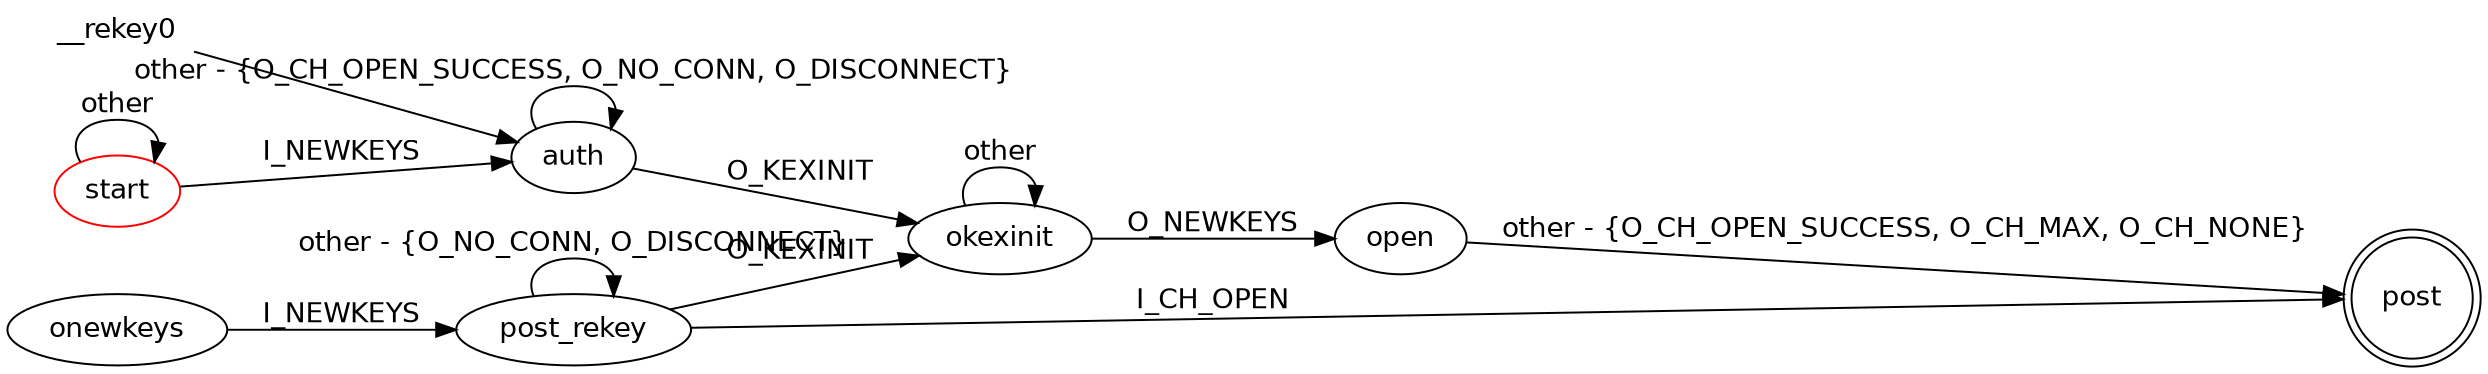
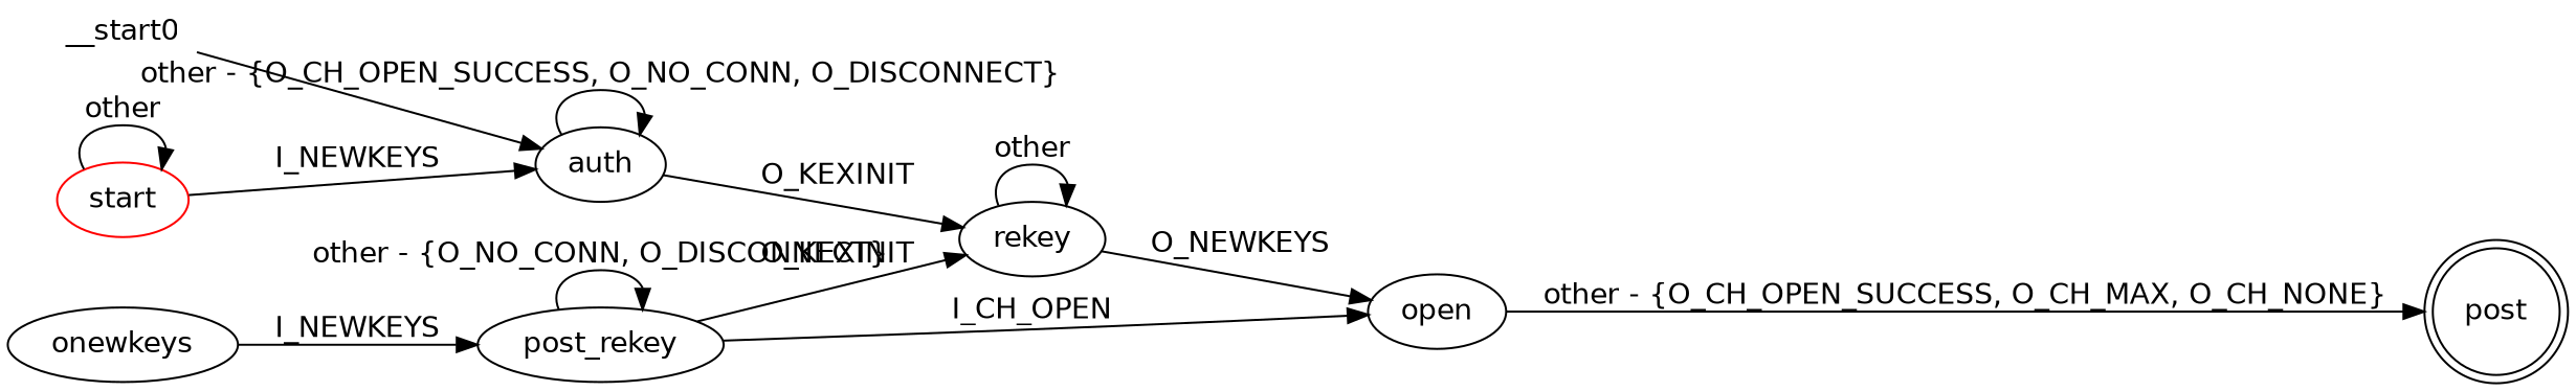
  digraph {
    fontname="DejaVu Sans"
    rankdir=LR
    node [fontname="DejaVu Sans"]
    edge [fontname="DejaVu Sans"]
    start [color=red]
    auth
-   okexinit
+   okexinit [label=rekey]
    n4 [label=post shape=doublecircle]
    open
    onewkeys
    post_rekey
-   __start0 [height=0 shape=none width=0 label=__rekey0]
+   __start0 [height=0 shape=none width=0]
    start -> start [label=other]
    start -> auth [label=I_NEWKEYS]
    auth -> auth [label="other - {O_CH_OPEN_SUCCESS, O_NO_CONN, O_DISCONNECT}"]
    auth -> okexinit [label=O_KEXINIT]
    okexinit -> okexinit [label=other]
    okexinit -> open [label=O_NEWKEYS]
    open -> n4 [label="other - {O_CH_OPEN_SUCCESS, O_CH_MAX, O_CH_NONE}"]
    onewkeys -> post_rekey [label=I_NEWKEYS]
    post_rekey -> okexinit [label=O_KEXINIT]
-   post_rekey -> n4 [label=I_CH_OPEN]
+   post_rekey -> open [label=I_CH_OPEN]
    post_rekey -> post_rekey [label="other - {O_NO_CONN, O_DISCONNECT}"]
    __start0 -> auth
  }
